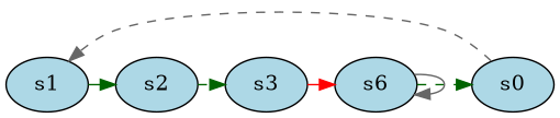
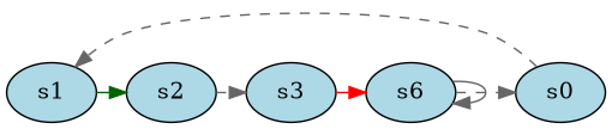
  digraph {
    node [fillcolor=lightblue player=1 style=filled]
    edge [color=gray40 style=solid]
    s1 [player=0]
    s0
    s2 [player=0]
    s3
    n5 [label=s6]
    s1 -> s2 [color=darkgreen constraint="time == 1 || time == 13 || time == 18 || time == 19"]
    s0 -> s1 [constraint="time % 5 == 1" style=dashed]
-   s2 -> s3 [color=darkgreen constraint="time % 7 == 1" style=dashed]
+   s2 -> s3 [constraint="time % 7 == 1" style=dashed]
    s3 -> n5 [color=red constraint="time == 2 || time == 6 || time == 8 || time == 17 || time == 22 || time == 23"]
-   n5 -> s0 [color=darkgreen constraint="time % 5 == 4" style=dashed]
+   n5 -> s0 [constraint="time % 5 == 4" style=dashed]
    n5 -> n5 [constraint="time % 2 == 0"]
  }
